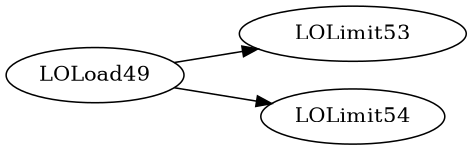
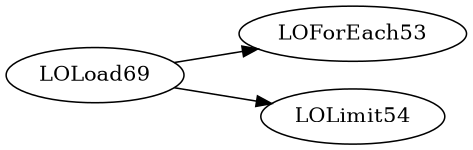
  digraph {
    rankdir=LR
-   LOForEach53 [hasflat=true label=LOLimit53]
-   LOLoad49
+   LOForEach53 [hasflat=true]
+   LOLoad49 [label=LOLoad69]
    LOLimit54 [limit=100]
    LOLoad49 -> LOForEach53
    LOLoad49 -> LOLimit54
  }
